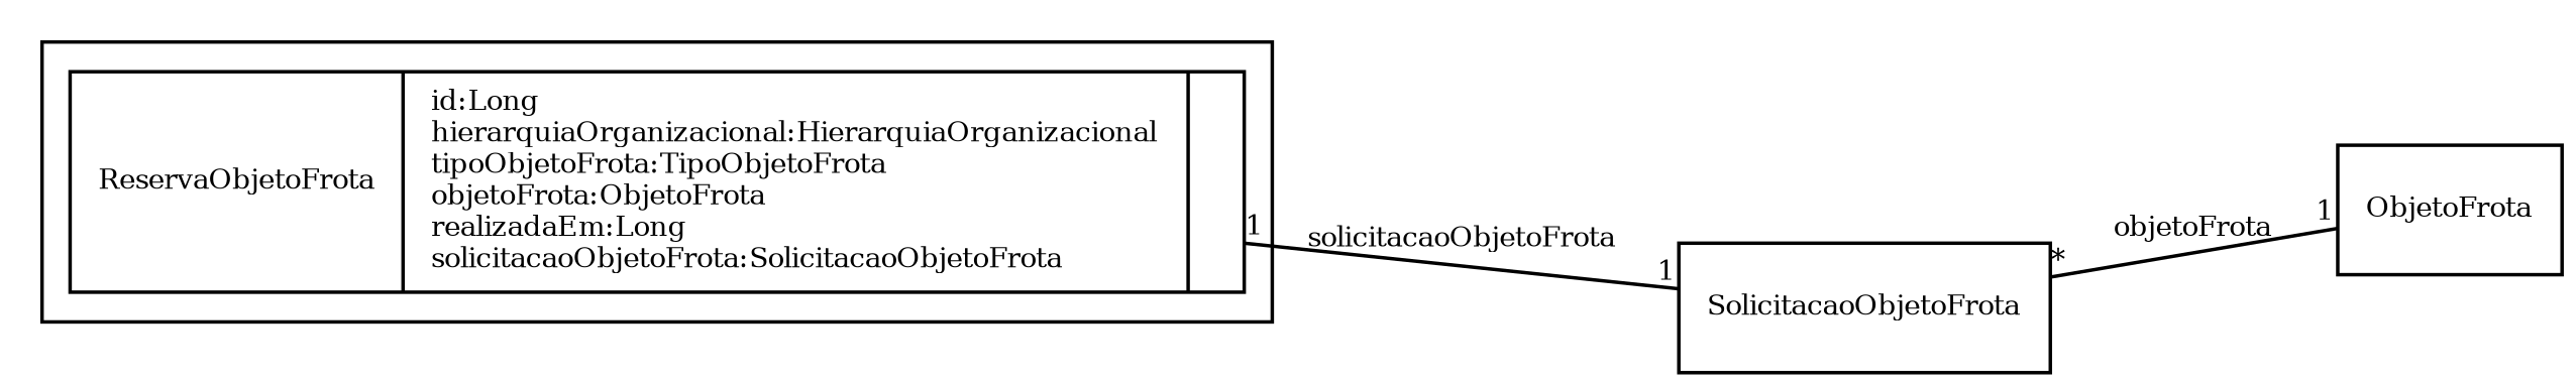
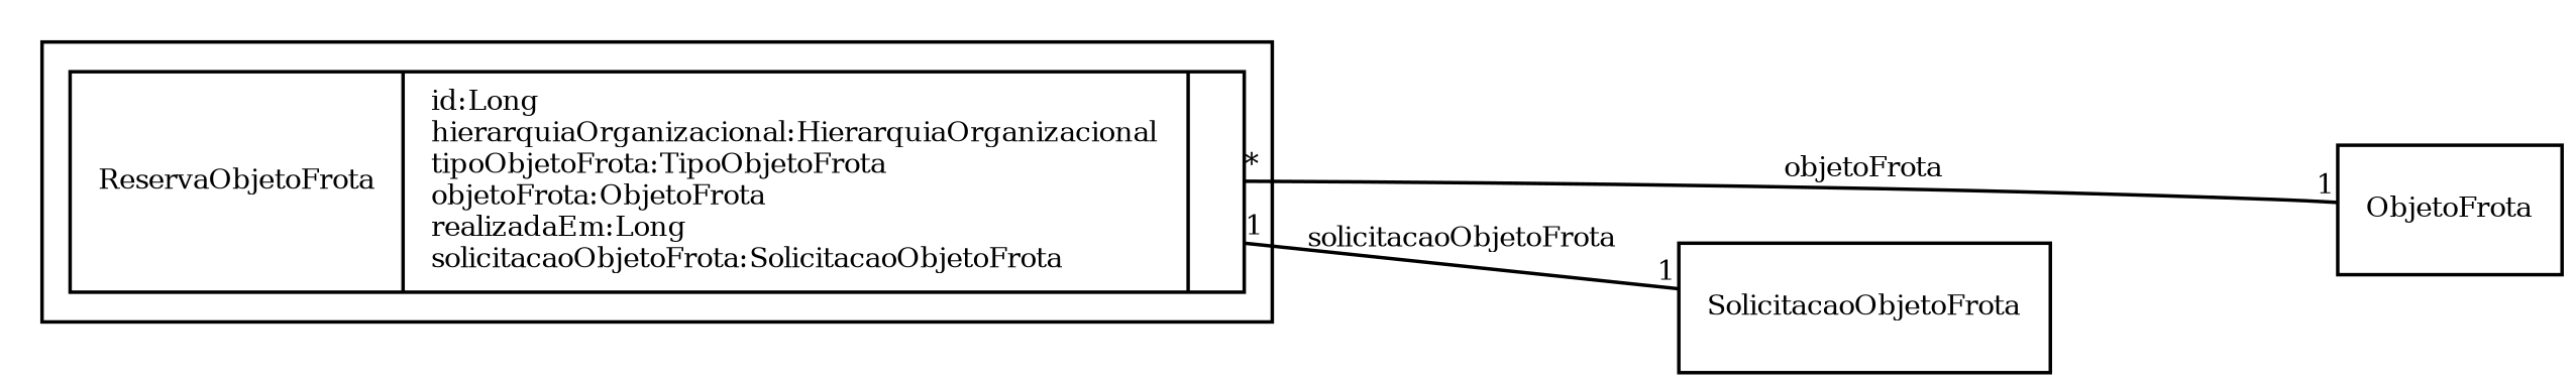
  digraph {
    fontname="Times-Roman"
    fontsize=8
    rankdir=LR
    node [fontname="Times-Roman" fontsize=8 shape=record]
    edge [arrowhead=none fontname="Times-Roman" fontsize=8 headlabel=1]
    n1 [label="{ReservaObjetoFrota|id:Long\lhierarquiaOrganizacional:HierarquiaOrganizacional\ltipoObjetoFrota:TipoObjetoFrota\lobjetoFrota:ObjetoFrota\lrealizadaEm:Long\lsolicitacaoObjetoFrota:SolicitacaoObjetoFrota\l|\l}"]
    ObjetoFrota
    SolicitacaoObjetoFrota
    subgraph cluster_1 {
      n1
    }
-   SolicitacaoObjetoFrota -> ObjetoFrota [label=objetoFrota taillabel="*"]
+   n1 -> ObjetoFrota [label=objetoFrota taillabel="*"]
    n1 -> SolicitacaoObjetoFrota [label=solicitacaoObjetoFrota taillabel=1]
  }
